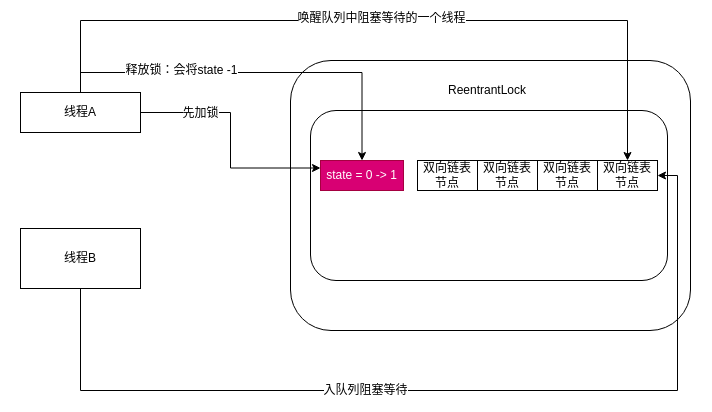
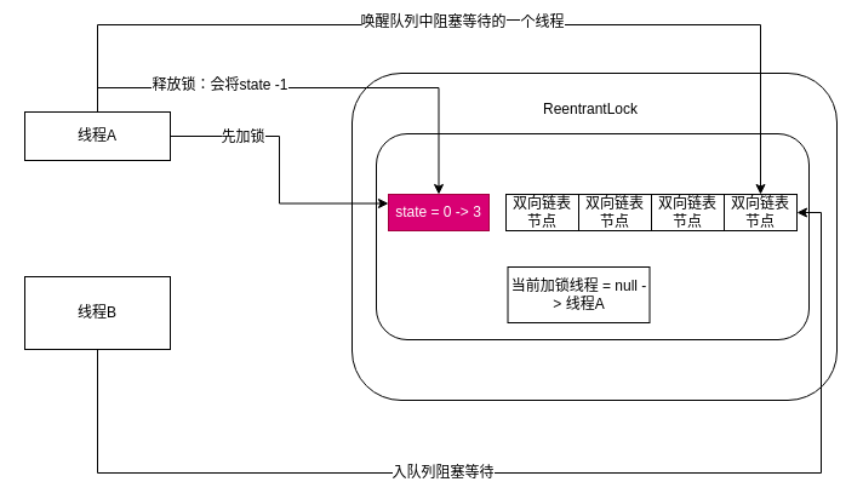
  <mxCell id="0" />
  <mxCell id="1" parent="0" />
  <mxCell id="2" value="" style="rounded=1;whiteSpace=wrap;html=1;" parent="1" vertex="1"><mxGeometry x="290" y="60" width="400" height="270" as="geometry" /></mxCell>
  <mxCell id="3" value="" style="rounded=1;whiteSpace=wrap;html=1;" vertex="1" parent="1"><mxGeometry x="310" y="110" width="357" height="170" as="geometry" /></mxCell>
  <mxCell id="4" value="ReentrantLock" style="text;html=1;strokeColor=none;fillColor=none;align=center;verticalAlign=middle;whiteSpace=wrap;rounded=0;" vertex="1" parent="1"><mxGeometry x="467" y="80" width="40" height="20" as="geometry" /></mxCell>
- <mxCell id="5" value="state = 0 -&amp;gt; 1" style="rounded=0;whiteSpace=wrap;html=1;fillColor=#d80073;strokeColor=#A50040;fontColor=#ffffff;" vertex="1" parent="1"><mxGeometry x="320" y="160" width="83" height="30" as="geometry" /></mxCell>
+ <mxCell id="5" value="state = 0 -&amp;gt; 3" style="rounded=0;whiteSpace=wrap;html=1;fillColor=#d80073;strokeColor=#A50040;fontColor=#ffffff;" vertex="1" parent="1"><mxGeometry x="320" y="160" width="83" height="30" as="geometry" /></mxCell>
  <mxCell id="6" value="双向链表节点" style="rounded=0;whiteSpace=wrap;html=1;" vertex="1" parent="1"><mxGeometry x="417" y="160" width="60" height="30" as="geometry" /></mxCell>
  <mxCell id="7" value="双向链表节点" style="rounded=0;whiteSpace=wrap;html=1;" vertex="1" parent="1"><mxGeometry x="477" y="160" width="60" height="30" as="geometry" /></mxCell>
  <mxCell id="8" value="双向链表节点" style="rounded=0;whiteSpace=wrap;html=1;" vertex="1" parent="1"><mxGeometry x="537" y="160" width="60" height="30" as="geometry" /></mxCell>
  <mxCell id="9" value="双向链表节点" style="rounded=0;whiteSpace=wrap;html=1;" vertex="1" parent="1"><mxGeometry x="597" y="160" width="60" height="30" as="geometry" /></mxCell>
+ <mxCell id="10" value="当前加锁线程 = null -&amp;gt; 线程A" style="rounded=0;whiteSpace=wrap;html=1;" vertex="1" parent="1"><mxGeometry x="418.5" y="220" width="117" height="46" as="geometry" /></mxCell>
  <mxCell id="11" style="edgeStyle=orthogonalEdgeStyle;rounded=0;orthogonalLoop=1;jettySize=auto;html=1;entryX=0;entryY=0.25;entryDx=0;entryDy=0;" edge="1" parent="1" source="17" target="5"><mxGeometry relative="1" as="geometry" /></mxCell>
  <mxCell id="12" value="先加锁" style="text;html=1;resizable=0;points=[];align=center;verticalAlign=middle;labelBackgroundColor=#ffffff;" vertex="1" connectable="0" parent="11"><mxGeometry x="-0.712" y="-2" relative="1" as="geometry"><mxPoint x="25" y="-2" as="offset" /></mxGeometry></mxCell>
  <mxCell id="13" style="edgeStyle=orthogonalEdgeStyle;rounded=0;orthogonalLoop=1;jettySize=auto;html=1;exitX=0.5;exitY=0;exitDx=0;exitDy=0;entryX=0.5;entryY=0;entryDx=0;entryDy=0;" edge="1" parent="1" source="17" target="5"><mxGeometry relative="1" as="geometry" /></mxCell>
  <mxCell id="14" value="释放锁：会将state -1" style="text;html=1;resizable=0;points=[];align=center;verticalAlign=middle;labelBackgroundColor=#ffffff;" vertex="1" connectable="0" parent="13"><mxGeometry x="-0.385" y="3" relative="1" as="geometry"><mxPoint as="offset" /></mxGeometry></mxCell>
  <mxCell id="15" style="edgeStyle=orthogonalEdgeStyle;rounded=0;orthogonalLoop=1;jettySize=auto;html=1;" edge="1" parent="1" source="17" target="9"><mxGeometry relative="1" as="geometry"><Array as="points"><mxPoint x="80" y="20" /><mxPoint x="627" y="20" /></Array></mxGeometry></mxCell>
  <mxCell id="16" value="唤醒队列中阻塞等待的一个线程" style="text;html=1;resizable=0;points=[];align=center;verticalAlign=middle;labelBackgroundColor=#ffffff;" vertex="1" connectable="0" parent="15"><mxGeometry x="-0.02" y="3" relative="1" as="geometry"><mxPoint as="offset" /></mxGeometry></mxCell>
  <mxCell id="17" value="线程A" style="rounded=0;whiteSpace=wrap;html=1;" vertex="1" parent="1"><mxGeometry x="20" y="92" width="120" height="40" as="geometry" /></mxCell>
  <mxCell id="18" style="edgeStyle=orthogonalEdgeStyle;rounded=0;orthogonalLoop=1;jettySize=auto;html=1;entryX=1;entryY=0.5;entryDx=0;entryDy=0;" edge="1" parent="1" source="20" target="9"><mxGeometry relative="1" as="geometry"><Array as="points"><mxPoint x="80" y="390" /><mxPoint x="677" y="390" /><mxPoint x="677" y="175" /></Array></mxGeometry></mxCell>
  <mxCell id="19" value="入队列阻塞等待" style="text;html=1;resizable=0;points=[];align=center;verticalAlign=middle;labelBackgroundColor=#ffffff;" vertex="1" connectable="0" parent="18"><mxGeometry x="-0.173" y="1" relative="1" as="geometry"><mxPoint as="offset" /></mxGeometry></mxCell>
  <mxCell id="20" value="线程B" style="rounded=0;whiteSpace=wrap;html=1;" vertex="1" parent="1"><mxGeometry x="20" y="228" width="120" height="60" as="geometry" /></mxCell>
